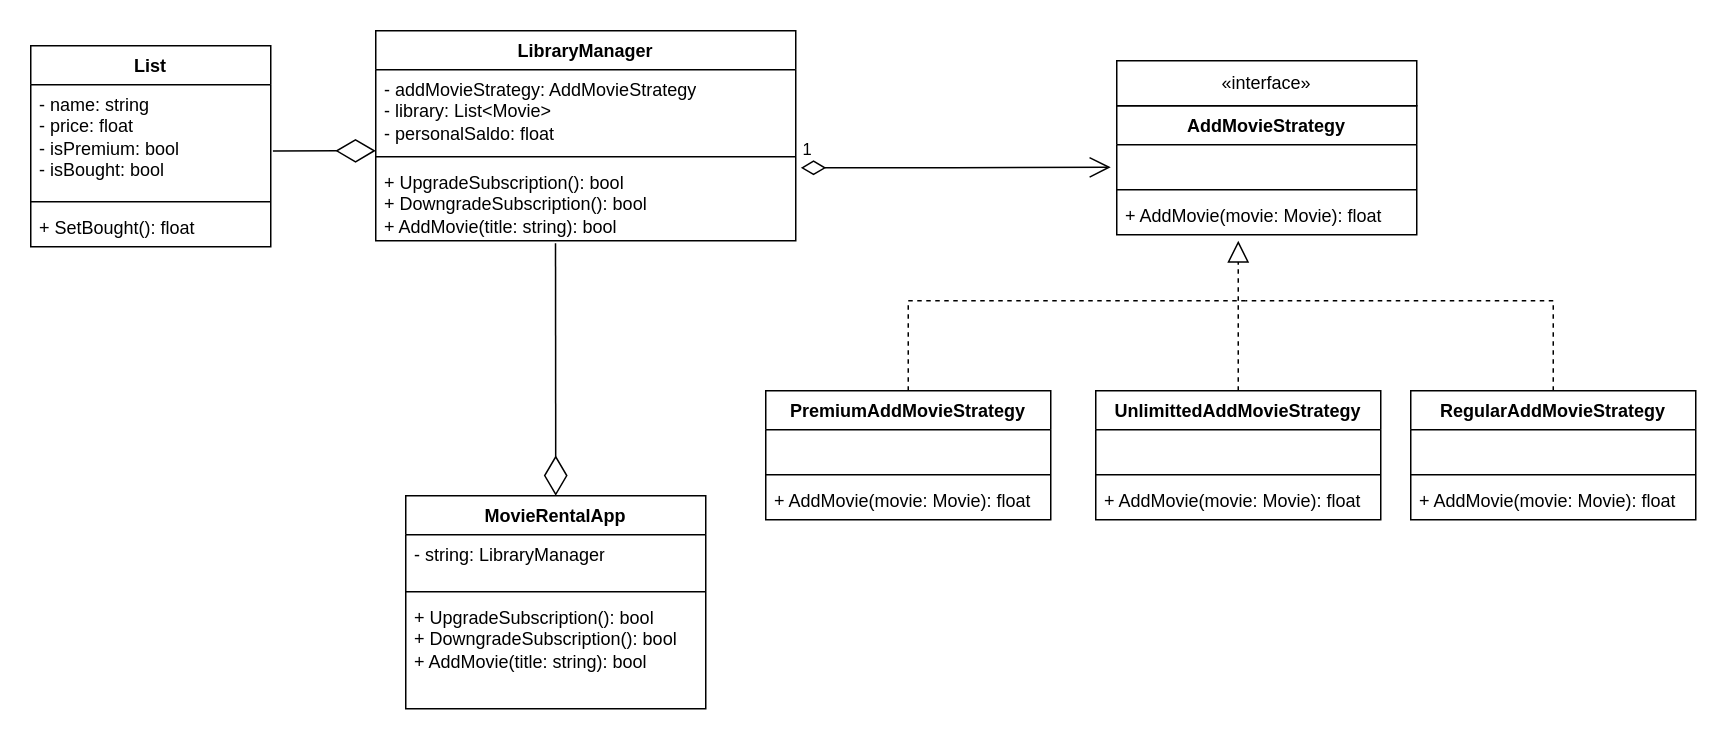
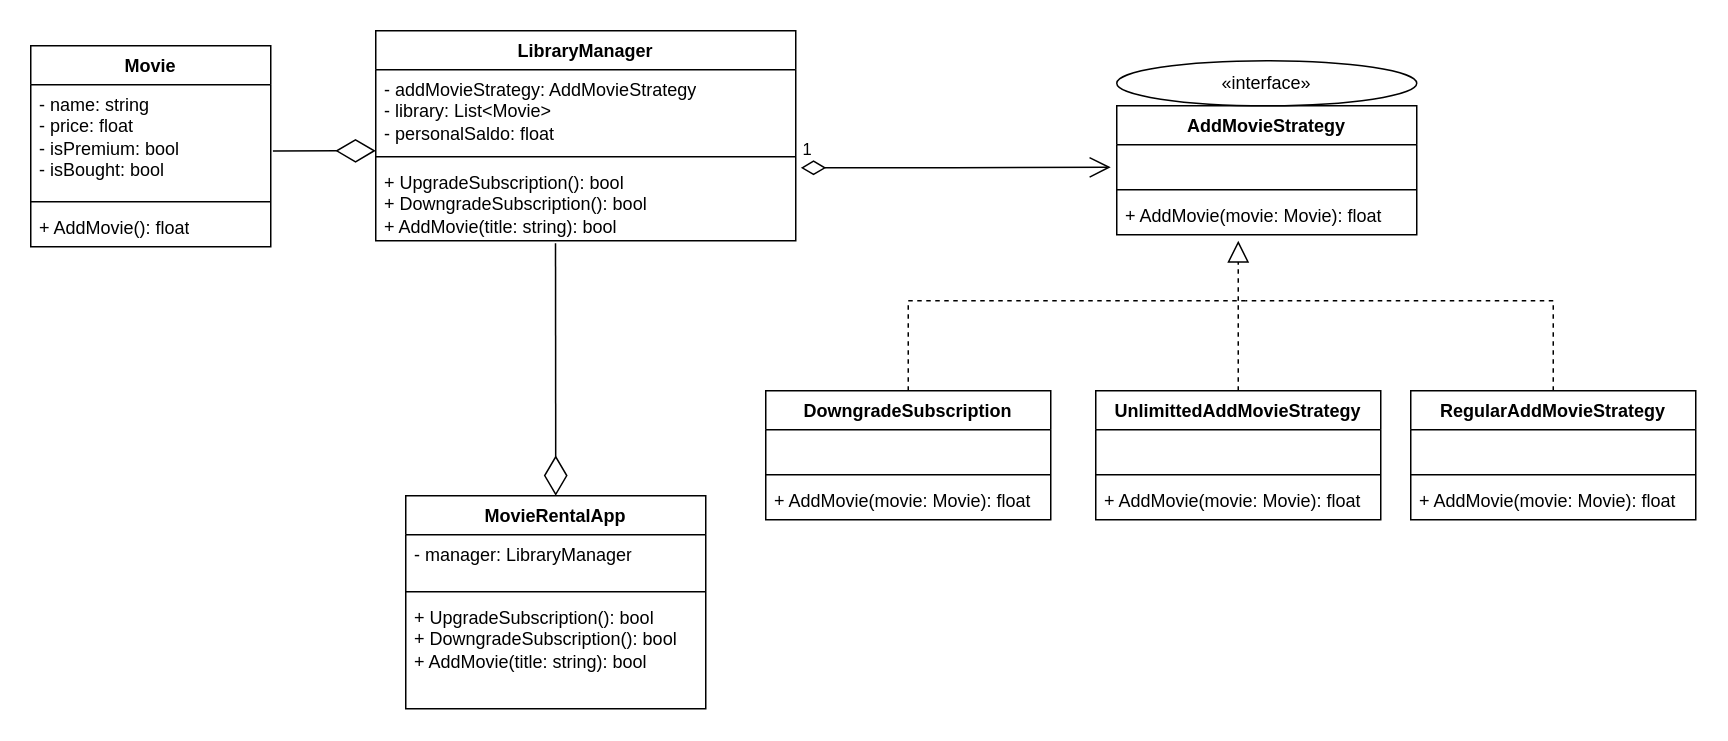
  <mxCell id="0" />
  <mxCell id="1" parent="0" />
  <mxCell id="2" value="AddMovieStrategy" style="swimlane;fontStyle=1;align=center;verticalAlign=top;childLayout=stackLayout;horizontal=1;startSize=26;horizontalStack=0;resizeParent=1;resizeParentMax=0;resizeLast=0;collapsible=1;marginBottom=0;whiteSpace=wrap;html=1;" parent="1" vertex="1"><mxGeometry x="744" y="70" width="200" height="86" as="geometry" /></mxCell>
  <mxCell id="3" value="&amp;nbsp;" style="text;strokeColor=none;fillColor=none;align=left;verticalAlign=top;spacingLeft=4;spacingRight=4;overflow=hidden;rotatable=0;points=[[0,0.5],[1,0.5]];portConstraint=eastwest;whiteSpace=wrap;html=1;" parent="2" vertex="1"><mxGeometry y="26" width="200" height="26" as="geometry" /></mxCell>
  <mxCell id="4" value="" style="line;strokeWidth=1;fillColor=none;align=left;verticalAlign=middle;spacingTop=-1;spacingLeft=3;spacingRight=3;rotatable=0;labelPosition=right;points=[];portConstraint=eastwest;strokeColor=inherit;" parent="2" vertex="1"><mxGeometry y="52" width="200" height="8" as="geometry" /></mxCell>
  <mxCell id="5" value="+ AddMovie(movie: Movie): float" style="text;strokeColor=none;fillColor=none;align=left;verticalAlign=top;spacingLeft=4;spacingRight=4;overflow=hidden;rotatable=0;points=[[0,0.5],[1,0.5]];portConstraint=eastwest;whiteSpace=wrap;html=1;" parent="2" vertex="1"><mxGeometry y="60" width="200" height="26" as="geometry" /></mxCell>
- <mxCell id="6" value="«interface»&lt;br&gt;" style="html=1;whiteSpace=wrap;" parent="1" vertex="1"><mxGeometry x="744" y="40" width="200" height="30" as="geometry" /></mxCell>
+ <mxCell id="6" value="«interface»&lt;br&gt;" style="ellipse;html=1;whiteSpace=wrap;" parent="1" vertex="1"><mxGeometry x="744" y="40" width="200" height="30" as="geometry" /></mxCell>
  <mxCell id="7" value="LibraryManager" style="swimlane;fontStyle=1;align=center;verticalAlign=top;childLayout=stackLayout;horizontal=1;startSize=26;horizontalStack=0;resizeParent=1;resizeParentMax=0;resizeLast=0;collapsible=1;marginBottom=0;whiteSpace=wrap;html=1;" parent="1" vertex="1"><mxGeometry x="250" y="20" width="280" height="140" as="geometry" /></mxCell>
  <mxCell id="8" value="- addMovieStrategy: AddMovieStrategy&lt;br&gt;- library: List&amp;lt;Movie&amp;gt;&lt;br&gt;- personalSaldo: float" style="text;strokeColor=none;fillColor=none;align=left;verticalAlign=top;spacingLeft=4;spacingRight=4;overflow=hidden;rotatable=0;points=[[0,0.5],[1,0.5]];portConstraint=eastwest;whiteSpace=wrap;html=1;" parent="7" vertex="1"><mxGeometry y="26" width="280" height="54" as="geometry" /></mxCell>
  <mxCell id="9" value="" style="line;strokeWidth=1;fillColor=none;align=left;verticalAlign=middle;spacingTop=-1;spacingLeft=3;spacingRight=3;rotatable=0;labelPosition=right;points=[];portConstraint=eastwest;strokeColor=inherit;" parent="7" vertex="1"><mxGeometry y="80" width="280" height="8" as="geometry" /></mxCell>
  <mxCell id="10" value="+ UpgradeSubscription(): bool&lt;br&gt;+ DowngradeSubscription(): bool&lt;br&gt;+ AddMovie(title: string): bool" style="text;strokeColor=none;fillColor=none;align=left;verticalAlign=top;spacingLeft=4;spacingRight=4;overflow=hidden;rotatable=0;points=[[0,0.5],[1,0.5]];portConstraint=eastwest;whiteSpace=wrap;html=1;" parent="7" vertex="1"><mxGeometry y="88" width="280" height="52" as="geometry" /></mxCell>
- <mxCell id="11" value="PremiumAddMovieStrategy" style="swimlane;fontStyle=1;align=center;verticalAlign=top;childLayout=stackLayout;horizontal=1;startSize=26;horizontalStack=0;resizeParent=1;resizeParentMax=0;resizeLast=0;collapsible=1;marginBottom=0;whiteSpace=wrap;html=1;" parent="1" vertex="1"><mxGeometry x="510" y="260" width="190" height="86" as="geometry" /></mxCell>
+ <mxCell id="11" value="DowngradeSubscription" style="swimlane;fontStyle=1;align=center;verticalAlign=top;childLayout=stackLayout;horizontal=1;startSize=26;horizontalStack=0;resizeParent=1;resizeParentMax=0;resizeLast=0;collapsible=1;marginBottom=0;whiteSpace=wrap;html=1;" parent="1" vertex="1"><mxGeometry x="510" y="260" width="190" height="86" as="geometry" /></mxCell>
  <mxCell id="12" value="&amp;nbsp;" style="text;strokeColor=none;fillColor=none;align=left;verticalAlign=top;spacingLeft=4;spacingRight=4;overflow=hidden;rotatable=0;points=[[0,0.5],[1,0.5]];portConstraint=eastwest;whiteSpace=wrap;html=1;" parent="11" vertex="1"><mxGeometry y="26" width="190" height="26" as="geometry" /></mxCell>
  <mxCell id="13" value="" style="line;strokeWidth=1;fillColor=none;align=left;verticalAlign=middle;spacingTop=-1;spacingLeft=3;spacingRight=3;rotatable=0;labelPosition=right;points=[];portConstraint=eastwest;strokeColor=inherit;" parent="11" vertex="1"><mxGeometry y="52" width="190" height="8" as="geometry" /></mxCell>
  <mxCell id="14" value="+ AddMovie(movie: Movie): float" style="text;strokeColor=none;fillColor=none;align=left;verticalAlign=top;spacingLeft=4;spacingRight=4;overflow=hidden;rotatable=0;points=[[0,0.5],[1,0.5]];portConstraint=eastwest;whiteSpace=wrap;html=1;" parent="11" vertex="1"><mxGeometry y="60" width="190" height="26" as="geometry" /></mxCell>
  <mxCell id="15" value="UnlimittedAddMovieStrategy" style="swimlane;fontStyle=1;align=center;verticalAlign=top;childLayout=stackLayout;horizontal=1;startSize=26;horizontalStack=0;resizeParent=1;resizeParentMax=0;resizeLast=0;collapsible=1;marginBottom=0;whiteSpace=wrap;html=1;" parent="1" vertex="1"><mxGeometry x="730" y="260" width="190" height="86" as="geometry" /></mxCell>
  <mxCell id="16" value="&amp;nbsp;" style="text;strokeColor=none;fillColor=none;align=left;verticalAlign=top;spacingLeft=4;spacingRight=4;overflow=hidden;rotatable=0;points=[[0,0.5],[1,0.5]];portConstraint=eastwest;whiteSpace=wrap;html=1;" parent="15" vertex="1"><mxGeometry y="26" width="190" height="26" as="geometry" /></mxCell>
  <mxCell id="17" value="" style="line;strokeWidth=1;fillColor=none;align=left;verticalAlign=middle;spacingTop=-1;spacingLeft=3;spacingRight=3;rotatable=0;labelPosition=right;points=[];portConstraint=eastwest;strokeColor=inherit;" parent="15" vertex="1"><mxGeometry y="52" width="190" height="8" as="geometry" /></mxCell>
  <mxCell id="18" value="+ AddMovie(movie: Movie): float" style="text;strokeColor=none;fillColor=none;align=left;verticalAlign=top;spacingLeft=4;spacingRight=4;overflow=hidden;rotatable=0;points=[[0,0.5],[1,0.5]];portConstraint=eastwest;whiteSpace=wrap;html=1;" parent="15" vertex="1"><mxGeometry y="60" width="190" height="26" as="geometry" /></mxCell>
  <mxCell id="19" value="RegularAddMovieStrategy" style="swimlane;fontStyle=1;align=center;verticalAlign=top;childLayout=stackLayout;horizontal=1;startSize=26;horizontalStack=0;resizeParent=1;resizeParentMax=0;resizeLast=0;collapsible=1;marginBottom=0;whiteSpace=wrap;html=1;" parent="1" vertex="1"><mxGeometry x="940" y="260" width="190" height="86" as="geometry" /></mxCell>
  <mxCell id="20" value="&amp;nbsp;" style="text;strokeColor=none;fillColor=none;align=left;verticalAlign=top;spacingLeft=4;spacingRight=4;overflow=hidden;rotatable=0;points=[[0,0.5],[1,0.5]];portConstraint=eastwest;whiteSpace=wrap;html=1;" parent="19" vertex="1"><mxGeometry y="26" width="190" height="26" as="geometry" /></mxCell>
  <mxCell id="21" value="" style="line;strokeWidth=1;fillColor=none;align=left;verticalAlign=middle;spacingTop=-1;spacingLeft=3;spacingRight=3;rotatable=0;labelPosition=right;points=[];portConstraint=eastwest;strokeColor=inherit;" parent="19" vertex="1"><mxGeometry y="52" width="190" height="8" as="geometry" /></mxCell>
  <mxCell id="22" value="+ AddMovie(movie: Movie): float" style="text;strokeColor=none;fillColor=none;align=left;verticalAlign=top;spacingLeft=4;spacingRight=4;overflow=hidden;rotatable=0;points=[[0,0.5],[1,0.5]];portConstraint=eastwest;whiteSpace=wrap;html=1;" parent="19" vertex="1"><mxGeometry y="60" width="190" height="26" as="geometry" /></mxCell>
- <mxCell id="23" value="List" style="swimlane;fontStyle=1;align=center;verticalAlign=top;childLayout=stackLayout;horizontal=1;startSize=26;horizontalStack=0;resizeParent=1;resizeParentMax=0;resizeLast=0;collapsible=1;marginBottom=0;whiteSpace=wrap;html=1;" parent="1" vertex="1"><mxGeometry x="20" y="30" width="160" height="134" as="geometry" /></mxCell>
+ <mxCell id="23" value="Movie" style="swimlane;fontStyle=1;align=center;verticalAlign=top;childLayout=stackLayout;horizontal=1;startSize=26;horizontalStack=0;resizeParent=1;resizeParentMax=0;resizeLast=0;collapsible=1;marginBottom=0;whiteSpace=wrap;html=1;" parent="1" vertex="1"><mxGeometry x="20" y="30" width="160" height="134" as="geometry" /></mxCell>
  <mxCell id="24" value="- name: string&lt;br&gt;- price: float&lt;br&gt;- isPremium: bool&lt;br&gt;- isBought: bool" style="text;strokeColor=none;fillColor=none;align=left;verticalAlign=top;spacingLeft=4;spacingRight=4;overflow=hidden;rotatable=0;points=[[0,0.5],[1,0.5]];portConstraint=eastwest;whiteSpace=wrap;html=1;" parent="23" vertex="1"><mxGeometry y="26" width="160" height="74" as="geometry" /></mxCell>
  <mxCell id="25" value="" style="line;strokeWidth=1;fillColor=none;align=left;verticalAlign=middle;spacingTop=-1;spacingLeft=3;spacingRight=3;rotatable=0;labelPosition=right;points=[];portConstraint=eastwest;strokeColor=inherit;" parent="23" vertex="1"><mxGeometry y="100" width="160" height="8" as="geometry" /></mxCell>
- <mxCell id="26" value="+ SetBought(): float" style="text;strokeColor=none;fillColor=none;align=left;verticalAlign=top;spacingLeft=4;spacingRight=4;overflow=hidden;rotatable=0;points=[[0,0.5],[1,0.5]];portConstraint=eastwest;whiteSpace=wrap;html=1;" parent="23" vertex="1"><mxGeometry y="108" width="160" height="26" as="geometry" /></mxCell>
+ <mxCell id="26" value="+ AddMovie(): float" style="text;strokeColor=none;fillColor=none;align=left;verticalAlign=top;spacingLeft=4;spacingRight=4;overflow=hidden;rotatable=0;points=[[0,0.5],[1,0.5]];portConstraint=eastwest;whiteSpace=wrap;html=1;" parent="23" vertex="1"><mxGeometry y="108" width="160" height="26" as="geometry" /></mxCell>
  <mxCell id="27" value="MovieRentalApp" style="swimlane;fontStyle=1;align=center;verticalAlign=top;childLayout=stackLayout;horizontal=1;startSize=26;horizontalStack=0;resizeParent=1;resizeParentMax=0;resizeLast=0;collapsible=1;marginBottom=0;whiteSpace=wrap;html=1;" parent="1" vertex="1"><mxGeometry x="270" y="330" width="200" height="142" as="geometry" /></mxCell>
- <mxCell id="28" value="- string: LibraryManager" style="text;strokeColor=none;fillColor=none;align=left;verticalAlign=top;spacingLeft=4;spacingRight=4;overflow=hidden;rotatable=0;points=[[0,0.5],[1,0.5]];portConstraint=eastwest;whiteSpace=wrap;html=1;" parent="27" vertex="1"><mxGeometry y="26" width="200" height="34" as="geometry" /></mxCell>
+ <mxCell id="28" value="- manager: LibraryManager" style="text;strokeColor=none;fillColor=none;align=left;verticalAlign=top;spacingLeft=4;spacingRight=4;overflow=hidden;rotatable=0;points=[[0,0.5],[1,0.5]];portConstraint=eastwest;whiteSpace=wrap;html=1;" parent="27" vertex="1"><mxGeometry y="26" width="200" height="34" as="geometry" /></mxCell>
  <mxCell id="29" value="" style="line;strokeWidth=1;fillColor=none;align=left;verticalAlign=middle;spacingTop=-1;spacingLeft=3;spacingRight=3;rotatable=0;labelPosition=right;points=[];portConstraint=eastwest;strokeColor=inherit;" parent="27" vertex="1"><mxGeometry y="60" width="200" height="8" as="geometry" /></mxCell>
  <mxCell id="30" value="+ UpgradeSubscription(): bool&lt;br style=&quot;border-color: var(--border-color);&quot;&gt;+ DowngradeSubscription(): bool&lt;br&gt;+ AddMovie(title: string): bool" style="text;strokeColor=none;fillColor=none;align=left;verticalAlign=top;spacingLeft=4;spacingRight=4;overflow=hidden;rotatable=0;points=[[0,0.5],[1,0.5]];portConstraint=eastwest;whiteSpace=wrap;html=1;" parent="27" vertex="1"><mxGeometry y="68" width="200" height="74" as="geometry" /></mxCell>
  <mxCell id="31" value="1" style="endArrow=open;html=1;endSize=12;startArrow=diamondThin;startSize=14;startFill=0;edgeStyle=orthogonalEdgeStyle;align=left;verticalAlign=bottom;rounded=0;exitX=1.012;exitY=0.065;exitDx=0;exitDy=0;exitPerimeter=0;" edge="1" parent="1" source="10"><mxGeometry x="-1" y="3" relative="1" as="geometry"><mxPoint x="541.4" y="127.786" as="sourcePoint" /><mxPoint x="740" y="111" as="targetPoint" /></mxGeometry></mxCell>
  <mxCell id="32" value="" style="endArrow=block;dashed=1;endFill=0;endSize=12;html=1;rounded=0;exitX=0.5;exitY=0;exitDx=0;exitDy=0;" edge="1" parent="1" source="15"><mxGeometry width="160" relative="1" as="geometry"><mxPoint x="550" y="280" as="sourcePoint" /><mxPoint x="825" y="160" as="targetPoint" /></mxGeometry></mxCell>
  <mxCell id="33" value="" style="endArrow=none;dashed=1;html=1;rounded=0;entryX=0.5;entryY=0;entryDx=0;entryDy=0;" edge="1" parent="1" target="11"><mxGeometry width="50" height="50" relative="1" as="geometry"><mxPoint x="830" y="200" as="sourcePoint" /><mxPoint x="660" y="250" as="targetPoint" /><Array as="points"><mxPoint x="605" y="200" /></Array></mxGeometry></mxCell>
  <mxCell id="34" value="" style="endArrow=none;dashed=1;html=1;rounded=0;exitX=0.5;exitY=0;exitDx=0;exitDy=0;" edge="1" parent="1" source="19"><mxGeometry width="50" height="50" relative="1" as="geometry"><mxPoint x="610" y="300" as="sourcePoint" /><mxPoint x="830" y="200" as="targetPoint" /><Array as="points"><mxPoint x="1035" y="200" /></Array></mxGeometry></mxCell>
  <mxCell id="35" value="" style="endArrow=diamondThin;endFill=0;endSize=24;html=1;rounded=0;entryX=0.5;entryY=0;entryDx=0;entryDy=0;exitX=0.428;exitY=1.031;exitDx=0;exitDy=0;exitPerimeter=0;" edge="1" parent="1" source="10" target="27"><mxGeometry width="160" relative="1" as="geometry"><mxPoint x="290" y="240" as="sourcePoint" /><mxPoint x="450" y="240" as="targetPoint" /></mxGeometry></mxCell>
  <mxCell id="36" value="" style="endArrow=diamondThin;endFill=0;endSize=24;html=1;rounded=0;entryX=0;entryY=0;entryDx=0;entryDy=0;entryPerimeter=0;exitX=1.009;exitY=0.597;exitDx=0;exitDy=0;exitPerimeter=0;" edge="1" parent="1" source="24" target="9"><mxGeometry width="160" relative="1" as="geometry"><mxPoint x="140" y="190" as="sourcePoint" /><mxPoint x="300" y="190" as="targetPoint" /></mxGeometry></mxCell>
